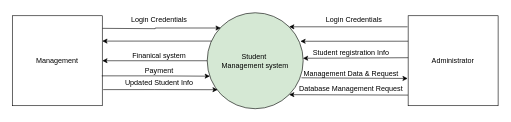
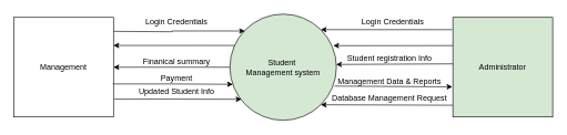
  <mxCell id="0" />
  <mxCell id="1" parent="0" />
  <mxCell id="2" value="&lt;div&gt;Student&amp;nbsp;&lt;/div&gt;&lt;div&gt;Management system&lt;/div&gt;" style="ellipse;whiteSpace=wrap;html=1;aspect=fixed;fillColor=#d5e8d4;" vertex="1" parent="1"><mxGeometry x="345" y="20.56" width="160" height="160" as="geometry" /></mxCell>
  <mxCell id="3" value="Management" style="whiteSpace=wrap;html=1;aspect=fixed;" vertex="1" parent="1"><mxGeometry x="20" y="25.56" width="150" height="150" as="geometry" /></mxCell>
  <mxCell id="4" value="" style="endArrow=classic;html=1;rounded=0;entryX=1;entryY=0.5;entryDx=0;entryDy=0;exitX=0;exitY=0.5;exitDx=0;exitDy=0;" edge="1" parent="1" source="2" target="3"><mxGeometry width="50" height="50" relative="1" as="geometry"><mxPoint x="270" y="118" as="sourcePoint" /><mxPoint x="320" y="68" as="targetPoint" /></mxGeometry></mxCell>
- <mxCell id="5" value="Finanical system" style="text;html=1;whiteSpace=wrap;strokeColor=none;fillColor=none;align=center;verticalAlign=middle;rounded=0;" vertex="1" parent="1"><mxGeometry x="210.16" y="78" width="110" height="30" as="geometry" /></mxCell>
+ <mxCell id="5" value="Finanical summary" style="text;html=1;whiteSpace=wrap;strokeColor=none;fillColor=none;align=center;verticalAlign=middle;rounded=0;" vertex="1" parent="1"><mxGeometry x="210.16" y="78" width="110" height="30" as="geometry" /></mxCell>
  <mxCell id="6" value="Payment" style="text;html=1;whiteSpace=wrap;strokeColor=none;fillColor=none;align=center;verticalAlign=middle;rounded=0;" vertex="1" parent="1"><mxGeometry x="210.16" y="103" width="110" height="30" as="geometry" /></mxCell>
  <mxCell id="7" style="edgeStyle=orthogonalEdgeStyle;rounded=0;orthogonalLoop=1;jettySize=auto;html=1;exitX=0.994;exitY=0.668;exitDx=0;exitDy=0;entryX=0.028;entryY=0.661;entryDx=0;entryDy=0;entryPerimeter=0;exitPerimeter=0;" edge="1" parent="1" source="3" target="2"><mxGeometry relative="1" as="geometry"><mxPoint x="200" y="125.5" as="sourcePoint" /><mxPoint x="365.07" y="125.3" as="targetPoint" /></mxGeometry></mxCell>
  <mxCell id="8" value="" style="endArrow=classic;html=1;rounded=0;exitX=0;exitY=0.5;exitDx=0;exitDy=0;entryX=0.971;entryY=0.297;entryDx=0;entryDy=0;entryPerimeter=0;" edge="1" parent="1" target="2"><mxGeometry width="50" height="50" relative="1" as="geometry"><mxPoint x="685.16" y="68" as="sourcePoint" /><mxPoint x="510.64" y="69.4" as="targetPoint" /></mxGeometry></mxCell>
  <mxCell id="9" value="" style="endArrow=classic;html=1;rounded=0;entryX=1.003;entryY=0.215;entryDx=0;entryDy=0;entryPerimeter=0;exitX=0.045;exitY=0.295;exitDx=0;exitDy=0;exitPerimeter=0;" edge="1" parent="1" source="2"><mxGeometry width="50" height="50" relative="1" as="geometry"><mxPoint x="350" y="68" as="sourcePoint" /><mxPoint x="170" y="67.81" as="targetPoint" /></mxGeometry></mxCell>
  <mxCell id="10" value="Updated Student Info" style="text;html=1;whiteSpace=wrap;strokeColor=none;fillColor=none;align=center;verticalAlign=middle;rounded=0;" vertex="1" parent="1"><mxGeometry x="170" y="128" width="190.33" height="20" as="geometry" /></mxCell>
  <mxCell id="11" style="edgeStyle=orthogonalEdgeStyle;rounded=0;orthogonalLoop=1;jettySize=auto;html=1;exitX=1.01;exitY=0.821;exitDx=0;exitDy=0;entryX=0.109;entryY=0.802;entryDx=0;entryDy=0;exitPerimeter=0;entryPerimeter=0;" edge="1" parent="1" source="3" target="2"><mxGeometry relative="1" as="geometry"><mxPoint x="200" y="148.65" as="sourcePoint" /><mxPoint x="378.708" y="148.962" as="targetPoint" /></mxGeometry></mxCell>
  <mxCell id="12" value="Student registration Info" style="text;html=1;whiteSpace=wrap;strokeColor=none;fillColor=none;align=center;verticalAlign=middle;rounded=0;" vertex="1" parent="1"><mxGeometry x="515.16" y="78" width="140" height="20" as="geometry" /></mxCell>
  <mxCell id="13" value="" style="endArrow=classic;html=1;rounded=0;exitX=0;exitY=0.75;exitDx=0;exitDy=0;entryX=0.965;entryY=0.693;entryDx=0;entryDy=0;entryPerimeter=0;" edge="1" parent="1"><mxGeometry width="50" height="50" relative="1" as="geometry"><mxPoint x="685.16" y="95.5" as="sourcePoint" /><mxPoint x="504.56" y="96.44" as="targetPoint" /></mxGeometry></mxCell>
  <mxCell id="14" value="" style="endArrow=classic;html=1;rounded=0;exitX=-0.001;exitY=0.882;exitDx=0;exitDy=0;entryX=1;entryY=1;entryDx=0;entryDy=0;exitPerimeter=0;" edge="1" parent="1" source="17" target="2"><mxGeometry width="50" height="50" relative="1" as="geometry"><mxPoint x="469.999" y="175.559" as="sourcePoint" /><mxPoint x="669.03" y="176.29" as="targetPoint" /></mxGeometry></mxCell>
  <mxCell id="15" value="Login Credentials" style="text;html=1;whiteSpace=wrap;strokeColor=none;fillColor=none;align=center;verticalAlign=middle;rounded=0;" vertex="1" parent="1"><mxGeometry x="169.54" y="25.56" width="190.33" height="12.44" as="geometry" /></mxCell>
  <mxCell id="16" style="edgeStyle=orthogonalEdgeStyle;rounded=0;orthogonalLoop=1;jettySize=auto;html=1;exitX=1.01;exitY=0.821;exitDx=0;exitDy=0;entryX=0.141;entryY=0.159;entryDx=0;entryDy=0;exitPerimeter=0;entryPerimeter=0;" edge="1" parent="1" target="2"><mxGeometry relative="1" as="geometry"><mxPoint x="170.33" y="46.56" as="sourcePoint" /><mxPoint x="360.33" y="46.56" as="targetPoint" /></mxGeometry></mxCell>
- <mxCell id="17" value="&lt;div&gt;Administrator&lt;/div&gt;" style="whiteSpace=wrap;html=1;aspect=fixed;" vertex="1" parent="1"><mxGeometry x="680" y="25.56" width="150" height="150" as="geometry" /></mxCell>
+ <mxCell id="17" value="&lt;div&gt;Administrator&lt;/div&gt;" style="whiteSpace=wrap;html=1;aspect=fixed;fillColor=#d5e8d4;" vertex="1" parent="1"><mxGeometry x="680" y="25.56" width="150" height="150" as="geometry" /></mxCell>
  <mxCell id="18" value="" style="endArrow=classic;html=1;rounded=0;entryX=1;entryY=0;entryDx=0;entryDy=0;" edge="1" parent="1" target="2"><mxGeometry width="50" height="50" relative="1" as="geometry"><mxPoint x="679" y="44" as="sourcePoint" /><mxPoint x="600" y="18" as="targetPoint" /></mxGeometry></mxCell>
  <mxCell id="19" value="Login Credentials" style="text;html=1;whiteSpace=wrap;strokeColor=none;fillColor=none;align=center;verticalAlign=middle;rounded=0;" vertex="1" parent="1"><mxGeometry x="494.83" y="25.56" width="190.33" height="12.44" as="geometry" /></mxCell>
  <mxCell id="20" value="Database Management Request" style="text;html=1;whiteSpace=wrap;strokeColor=none;fillColor=none;align=center;verticalAlign=middle;rounded=0;" vertex="1" parent="1"><mxGeometry x="485.16" y="138" width="200" height="20" as="geometry" /></mxCell>
- <mxCell id="21" value="Management Data &amp;amp; Request" style="text;html=1;whiteSpace=wrap;strokeColor=none;fillColor=none;align=center;verticalAlign=middle;rounded=0;" vertex="1" parent="1"><mxGeometry x="485.16" y="113" width="200" height="20" as="geometry" /></mxCell>
+ <mxCell id="21" value="Management Data &amp;amp; Reports" style="text;html=1;whiteSpace=wrap;strokeColor=none;fillColor=none;align=center;verticalAlign=middle;rounded=0;" vertex="1" parent="1"><mxGeometry x="485.16" y="113" width="200" height="20" as="geometry" /></mxCell>
  <mxCell id="22" value="" style="endArrow=classic;html=1;rounded=0;exitX=0.982;exitY=0.678;exitDx=0;exitDy=0;exitPerimeter=0;entryX=-0.005;entryY=0.697;entryDx=0;entryDy=0;entryPerimeter=0;" edge="1" parent="1" source="2" target="17"><mxGeometry width="50" height="50" relative="1" as="geometry"><mxPoint x="644.79" y="180.87" as="sourcePoint" /><mxPoint x="465.54" y="180.56" as="targetPoint" /></mxGeometry></mxCell>
